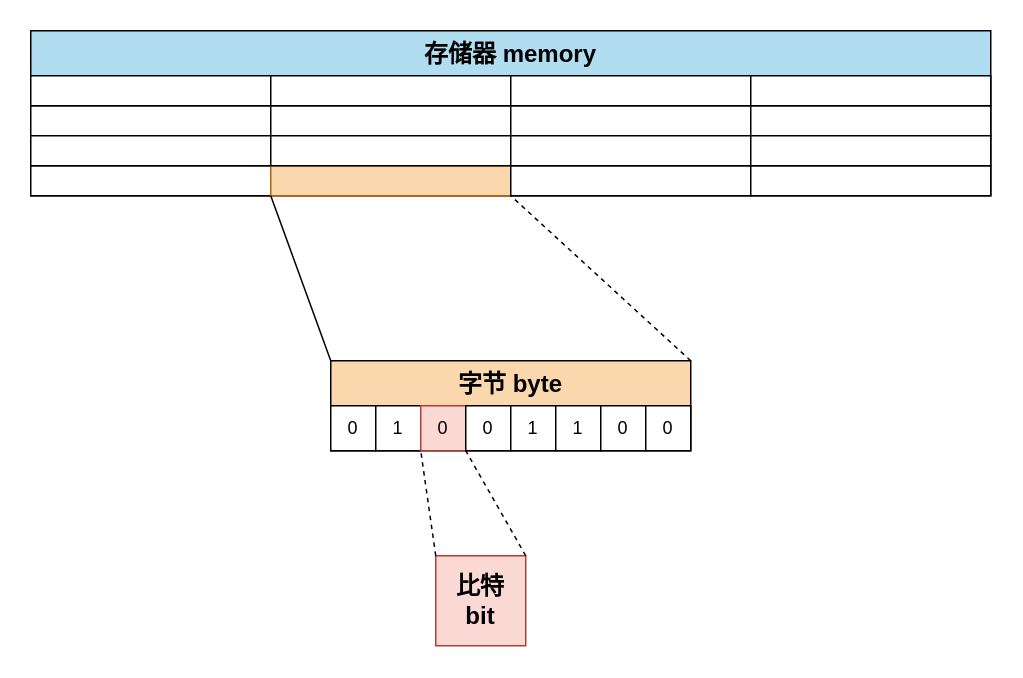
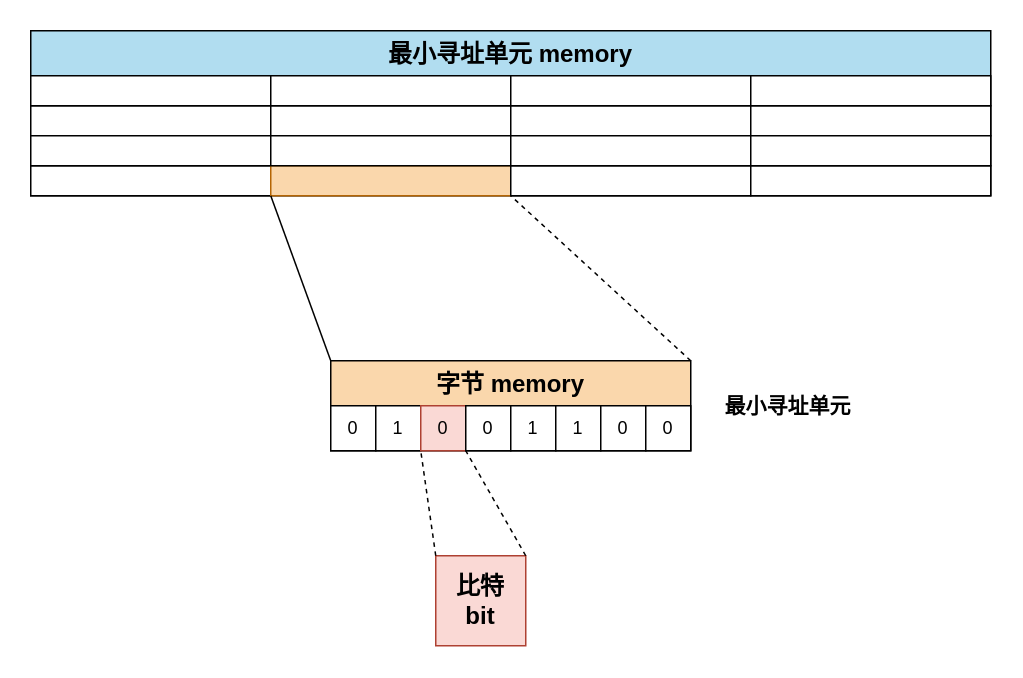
  <mxCell id="0" />
  <mxCell id="1" parent="0" />
- <mxCell id="2" value="&lt;font style=&quot;font-size: 16px;&quot;&gt;字节 byte&lt;/font&gt;" style="swimlane;whiteSpace=wrap;html=1;startSize=30;fillColor=#fad7ac;strokeColor=#000000;" parent="1" vertex="1"><mxGeometry x="220" y="240" width="240" height="60" as="geometry"><mxRectangle x="305" y="390" width="70" height="30" as="alternateBounds" /></mxGeometry></mxCell>
+ <mxCell id="2" value="&lt;font style=&quot;font-size: 16px;&quot;&gt;字节 memory&lt;/font&gt;" style="swimlane;whiteSpace=wrap;html=1;startSize=30;fillColor=#fad7ac;strokeColor=#000000;" parent="1" vertex="1"><mxGeometry x="220" y="240" width="240" height="60" as="geometry"><mxRectangle x="305" y="390" width="70" height="30" as="alternateBounds" /></mxGeometry></mxCell>
  <mxCell id="3" value="0" style="whiteSpace=wrap;html=1;aspect=fixed;" parent="2" vertex="1"><mxGeometry y="30" width="30" height="30" as="geometry" /></mxCell>
  <mxCell id="4" value="1" style="whiteSpace=wrap;html=1;aspect=fixed;" parent="2" vertex="1"><mxGeometry x="30" y="30" width="30" height="30" as="geometry" /></mxCell>
  <mxCell id="5" value="0" style="whiteSpace=wrap;html=1;aspect=fixed;fillColor=#fad9d5;strokeColor=#ae4132;" parent="2" vertex="1"><mxGeometry x="60" y="30" width="30" height="30" as="geometry" /></mxCell>
  <mxCell id="6" value="0" style="whiteSpace=wrap;html=1;aspect=fixed;" parent="2" vertex="1"><mxGeometry x="90" y="30" width="30" height="30" as="geometry" /></mxCell>
  <mxCell id="7" value="1" style="whiteSpace=wrap;html=1;aspect=fixed;" parent="1" vertex="1"><mxGeometry x="340" y="270" width="30" height="30" as="geometry" /></mxCell>
  <mxCell id="8" value="1" style="whiteSpace=wrap;html=1;aspect=fixed;" parent="1" vertex="1"><mxGeometry x="370" y="270" width="30" height="30" as="geometry" /></mxCell>
  <mxCell id="9" value="0" style="whiteSpace=wrap;html=1;aspect=fixed;" parent="1" vertex="1"><mxGeometry x="400" y="270" width="30" height="30" as="geometry" /></mxCell>
  <mxCell id="10" value="0" style="whiteSpace=wrap;html=1;aspect=fixed;" parent="1" vertex="1"><mxGeometry x="430" y="270" width="30" height="30" as="geometry" /></mxCell>
- <mxCell id="11" value="&lt;font style=&quot;font-size: 16px;&quot;&gt;存储器 memory&lt;/font&gt;" style="swimlane;whiteSpace=wrap;html=1;startSize=30;fillColor=#b1ddf0;strokeColor=#000000;rounded=0;" parent="1" vertex="1"><mxGeometry x="20" y="20" width="640" height="110" as="geometry"><mxRectangle x="105" y="170" width="90" height="30" as="alternateBounds" /></mxGeometry></mxCell>
+ <mxCell id="11" value="&lt;font style=&quot;font-size: 16px;&quot;&gt;最小寻址单元 memory&lt;/font&gt;" style="swimlane;whiteSpace=wrap;html=1;startSize=30;fillColor=#b1ddf0;strokeColor=#000000;rounded=0;" parent="1" vertex="1"><mxGeometry x="20" y="20" width="640" height="110" as="geometry"><mxRectangle x="105" y="170" width="90" height="30" as="alternateBounds" /></mxGeometry></mxCell>
  <mxCell id="12" value="" style="rounded=0;whiteSpace=wrap;html=1;" parent="11" vertex="1"><mxGeometry y="90" width="160" height="20" as="geometry" /></mxCell>
  <mxCell id="13" value="" style="rounded=0;whiteSpace=wrap;html=1;" parent="11" vertex="1"><mxGeometry y="50" width="160" height="20" as="geometry" /></mxCell>
  <mxCell id="14" value="" style="rounded=0;whiteSpace=wrap;html=1;" parent="11" vertex="1"><mxGeometry y="70" width="160" height="20" as="geometry" /></mxCell>
  <mxCell id="15" value="" style="rounded=0;whiteSpace=wrap;html=1;" parent="11" vertex="1"><mxGeometry y="30" width="160" height="20" as="geometry" /></mxCell>
  <mxCell id="16" value="" style="rounded=0;whiteSpace=wrap;html=1;fillColor=#fad7ac;strokeColor=#b46504;" parent="11" vertex="1"><mxGeometry x="160" y="90" width="160" height="20" as="geometry" /></mxCell>
  <mxCell id="17" value="" style="rounded=0;whiteSpace=wrap;html=1;" parent="11" vertex="1"><mxGeometry x="160" y="50" width="160" height="20" as="geometry" /></mxCell>
  <mxCell id="18" value="" style="rounded=0;whiteSpace=wrap;html=1;" parent="11" vertex="1"><mxGeometry x="160" y="70" width="160" height="20" as="geometry" /></mxCell>
  <mxCell id="19" value="" style="rounded=0;whiteSpace=wrap;html=1;" parent="11" vertex="1"><mxGeometry x="160" y="30" width="160" height="20" as="geometry" /></mxCell>
  <mxCell id="20" value="" style="rounded=0;whiteSpace=wrap;html=1;" parent="11" vertex="1"><mxGeometry x="320" y="90" width="160" height="20" as="geometry" /></mxCell>
  <mxCell id="21" value="" style="rounded=0;whiteSpace=wrap;html=1;" parent="11" vertex="1"><mxGeometry x="320" y="50" width="160" height="20" as="geometry" /></mxCell>
  <mxCell id="22" value="" style="rounded=0;whiteSpace=wrap;html=1;" parent="11" vertex="1"><mxGeometry x="320" y="70" width="160" height="20" as="geometry" /></mxCell>
  <mxCell id="23" value="" style="rounded=0;whiteSpace=wrap;html=1;" parent="11" vertex="1"><mxGeometry x="320" y="30" width="160" height="20" as="geometry" /></mxCell>
  <mxCell id="24" value="" style="rounded=0;whiteSpace=wrap;html=1;" parent="11" vertex="1"><mxGeometry x="480" y="90" width="160" height="20" as="geometry" /></mxCell>
  <mxCell id="25" value="" style="rounded=0;whiteSpace=wrap;html=1;" parent="11" vertex="1"><mxGeometry x="480" y="50" width="160" height="20" as="geometry" /></mxCell>
  <mxCell id="26" value="" style="rounded=0;whiteSpace=wrap;html=1;" parent="11" vertex="1"><mxGeometry x="480" y="70" width="160" height="20" as="geometry" /></mxCell>
  <mxCell id="27" value="" style="rounded=0;whiteSpace=wrap;html=1;" parent="11" vertex="1"><mxGeometry x="480" y="30" width="160" height="20" as="geometry" /></mxCell>
  <mxCell id="28" value="" style="endArrow=none;dashed=0;html=1;rounded=0;entryX=0.25;entryY=1;entryDx=0;entryDy=0;exitX=0;exitY=0;exitDx=0;exitDy=0;" parent="1" source="2" target="11" edge="1"><mxGeometry width="50" height="50" relative="1" as="geometry"><mxPoint x="355" y="210" as="sourcePoint" /><mxPoint x="405" y="160" as="targetPoint" /></mxGeometry></mxCell>
  <mxCell id="29" value="" style="endArrow=none;dashed=1;html=1;rounded=0;entryX=0;entryY=1;entryDx=0;entryDy=0;exitX=1;exitY=0;exitDx=0;exitDy=0;" parent="1" source="2" target="20" edge="1"><mxGeometry width="50" height="50" relative="1" as="geometry"><mxPoint x="345" y="250" as="sourcePoint" /><mxPoint x="395" y="200" as="targetPoint" /></mxGeometry></mxCell>
  <mxCell id="30" value="&lt;font style=&quot;font-size: 16px;&quot;&gt;&lt;b&gt;比特&lt;br&gt;bit&lt;br&gt;&lt;/b&gt;&lt;/font&gt;" style="whiteSpace=wrap;html=1;aspect=fixed;fillColor=#fad9d5;strokeColor=#ae4132;" parent="1" vertex="1"><mxGeometry x="290" y="370" width="60" height="60" as="geometry" /></mxCell>
  <mxCell id="31" value="" style="endArrow=none;dashed=1;html=1;rounded=0;exitX=0;exitY=0;exitDx=0;exitDy=0;entryX=0;entryY=1;entryDx=0;entryDy=0;" parent="1" source="30" target="5" edge="1"><mxGeometry width="50" height="50" relative="1" as="geometry"><mxPoint x="345" y="330" as="sourcePoint" /><mxPoint x="275" y="340" as="targetPoint" /></mxGeometry></mxCell>
  <mxCell id="32" value="" style="endArrow=none;dashed=1;html=1;rounded=0;exitX=1;exitY=0;exitDx=0;exitDy=0;entryX=1;entryY=1;entryDx=0;entryDy=0;" parent="1" source="30" target="5" edge="1"><mxGeometry width="50" height="50" relative="1" as="geometry"><mxPoint x="345" y="330" as="sourcePoint" /><mxPoint x="395" y="280" as="targetPoint" /></mxGeometry></mxCell>
+ <mxCell id="33" value="&lt;font style=&quot;font-size: 14px;&quot;&gt;&lt;b&gt;最小寻址单元&lt;/b&gt;&lt;/font&gt;" style="text;html=1;strokeColor=none;fillColor=none;align=center;verticalAlign=middle;whiteSpace=wrap;rounded=0;strokeWidth=1;" parent="1" vertex="1"><mxGeometry x="475" y="255" width="100" height="30" as="geometry" /></mxCell>
